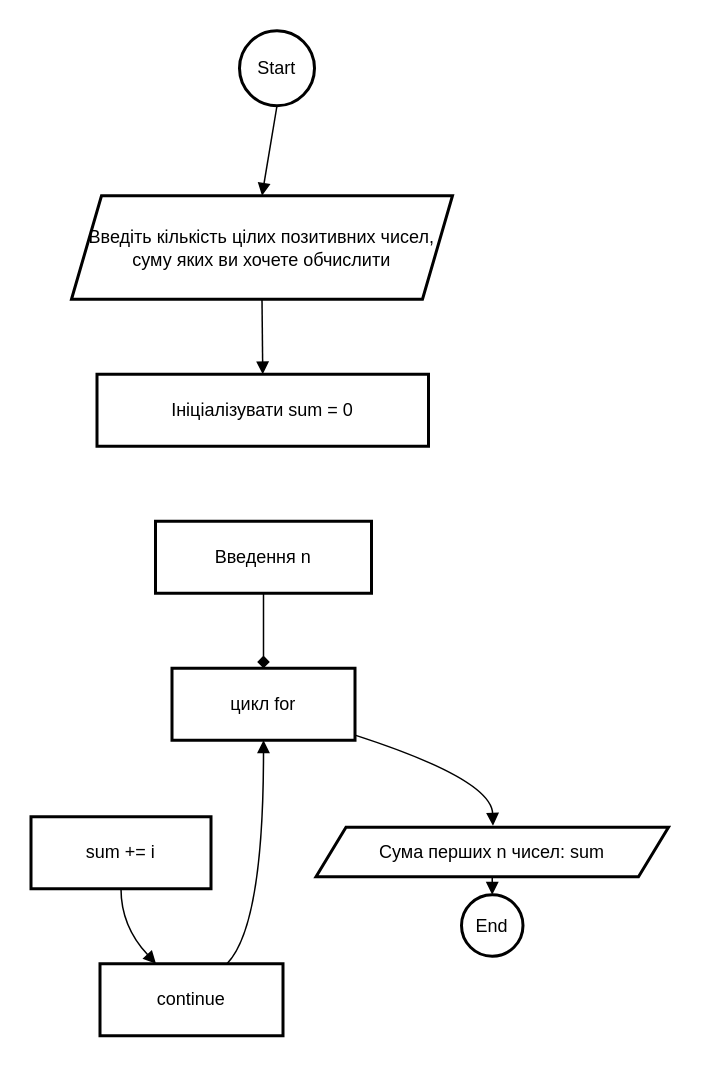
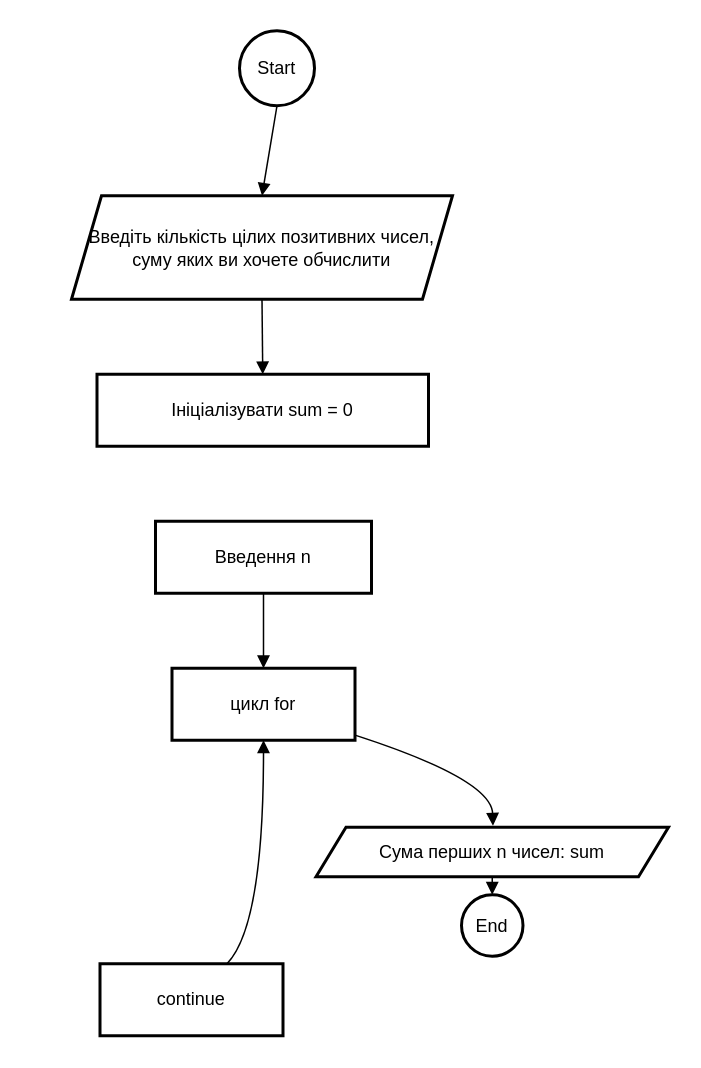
  <mxCell id="0" />
  <mxCell id="1" parent="0" />
  <mxCell id="2" value="Start" style="ellipse;aspect=fixed;strokeWidth=2;whiteSpace=wrap;" vertex="1" parent="1"><mxGeometry x="159" y="20" width="50" height="50" as="geometry" /></mxCell>
  <mxCell id="3" value="Введіть кількість цілих позитивних чисел, суму яких ви хочете обчислити" style="shape=parallelogram;perimeter=parallelogramPerimeter;fixedSize=1;strokeWidth=2;whiteSpace=wrap;" vertex="1" parent="1"><mxGeometry x="47" y="130" width="254" height="69" as="geometry" /></mxCell>
  <mxCell id="4" value="Ініціалізувати sum = 0" style="whiteSpace=wrap;strokeWidth=2;" vertex="1" parent="1"><mxGeometry x="64" y="249" width="221" height="48" as="geometry" /></mxCell>
  <mxCell id="5" value="Введення n" style="whiteSpace=wrap;strokeWidth=2;" vertex="1" parent="1"><mxGeometry x="103" y="347" width="144" height="48" as="geometry" /></mxCell>
  <mxCell id="6" value="цикл for" style="whiteSpace=wrap;strokeWidth=2;" vertex="1" parent="1"><mxGeometry x="114" y="445" width="122" height="48" as="geometry" /></mxCell>
- <mxCell id="7" value="sum += i" style="whiteSpace=wrap;strokeWidth=2;" vertex="1" parent="1"><mxGeometry x="20" y="544" width="120" height="48" as="geometry" /></mxCell>
  <mxCell id="8" value="continue" style="whiteSpace=wrap;strokeWidth=2;" vertex="1" parent="1"><mxGeometry x="66" y="642" width="122" height="48" as="geometry" /></mxCell>
  <mxCell id="9" value="Сума перших n чисел: sum" style="shape=parallelogram;perimeter=parallelogramPerimeter;fixedSize=1;strokeWidth=2;whiteSpace=wrap;" vertex="1" parent="1"><mxGeometry x="210" y="551" width="235" height="33" as="geometry" /></mxCell>
  <mxCell id="10" value="End" style="ellipse;aspect=fixed;strokeWidth=2;whiteSpace=wrap;" vertex="1" parent="1"><mxGeometry x="307" y="596" width="41" height="41" as="geometry" /></mxCell>
  <mxCell id="11" value="" style="curved=1;startArrow=none;endArrow=block;exitX=0.51;exitY=1;entryX=0.5;entryY=0;rounded=0;" edge="1" parent="1" source="2" target="3"><mxGeometry relative="1" as="geometry"><Array as="points" /></mxGeometry></mxCell>
  <mxCell id="12" value="" style="curved=1;startArrow=none;endArrow=block;exitX=0.5;exitY=1;entryX=0.5;entryY=-0.01;rounded=0;" edge="1" parent="1" source="3" target="4"><mxGeometry relative="1" as="geometry"><Array as="points" /></mxGeometry></mxCell>
- <mxCell id="13" value="" style="curved=1;startArrow=none;endArrow=diamond;exitX=0.5;exitY=1.01;entryX=0.5;entryY=0.01;rounded=0;" edge="1" parent="1" source="5" target="6"><mxGeometry relative="1" as="geometry"><Array as="points" /></mxGeometry></mxCell>
- <mxCell id="14" value="" style="curved=1;startArrow=none;endArrow=block;exitX=0.5;exitY=1.01;entryX=0.31;entryY=0.01;rounded=0;" edge="1" parent="1" source="7" target="8"><mxGeometry relative="1" as="geometry"><Array as="points"><mxPoint x="80" y="617" /></Array></mxGeometry></mxCell>
+ <mxCell id="13" value="" style="curved=1;startArrow=none;endArrow=block;exitX=0.5;exitY=1.01;entryX=0.5;entryY=0.01;rounded=0;" edge="1" parent="1" source="5" target="6"><mxGeometry relative="1" as="geometry"><Array as="points" /></mxGeometry></mxCell>
  <mxCell id="15" value="" style="curved=1;startArrow=none;endArrow=block;exitX=0.69;exitY=0.01;entryX=0.5;entryY=1.02;rounded=0;" edge="1" parent="1" source="8" target="6"><mxGeometry relative="1" as="geometry"><Array as="points"><mxPoint x="175" y="617" /></Array></mxGeometry></mxCell>
  <mxCell id="16" value="" style="curved=1;startArrow=none;endArrow=block;exitX=0.99;exitY=0.92;rounded=0;" edge="1" parent="1" source="6"><mxGeometry relative="1" as="geometry"><Array as="points"><mxPoint x="327" y="519" /></Array><mxPoint x="328" y="550" as="targetPoint" /></mxGeometry></mxCell>
  <mxCell id="17" value="" style="curved=1;startArrow=none;endArrow=block;exitX=0.5;exitY=1.02;entryX=0.49;entryY=0;rounded=0;" edge="1" parent="1" source="9" target="10"><mxGeometry relative="1" as="geometry"><Array as="points" /></mxGeometry></mxCell>
